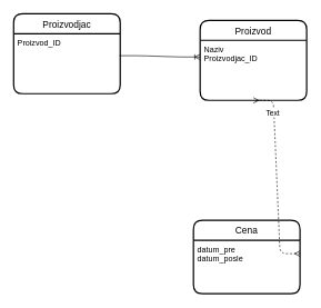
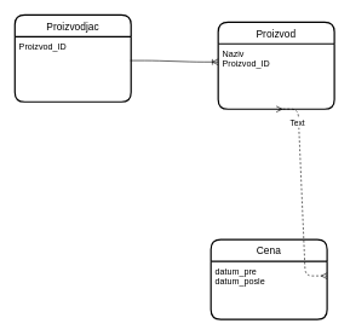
  <mxCell id="0" />
  <mxCell id="1" parent="0" />
  <mxCell id="2" value="Proizvodjac" style="swimlane;childLayout=stackLayout;horizontal=1;startSize=30;horizontalStack=0;rounded=1;fontSize=14;fontStyle=0;strokeWidth=2;resizeParent=0;resizeLast=1;shadow=0;dashed=0;align=center;" vertex="1" parent="1"><mxGeometry x="20" width="160" height="120" as="geometry" y="20" /></mxCell>
  <mxCell id="3" value="Proizvod_ID&#10;&#10;" style="align=left;strokeColor=none;fillColor=none;spacingLeft=4;fontSize=12;verticalAlign=top;resizable=0;rotatable=0;part=1;" vertex="1" parent="2"><mxGeometry y="30" width="160" height="90" as="geometry" /></mxCell>
  <mxCell id="4" value="" style="edgeStyle=entityRelationEdgeStyle;fontSize=12;html=1;endArrow=ERoneToMany;exitX=0.994;exitY=0.367;exitDx=0;exitDy=0;exitPerimeter=0;" edge="1" parent="1" source="3"><mxGeometry width="100" height="100" relative="1" as="geometry"><mxPoint x="210" y="75" as="sourcePoint" /><mxPoint x="300" y="85" as="targetPoint" /></mxGeometry></mxCell>
  <mxCell id="5" value="Proizvod" style="swimlane;childLayout=stackLayout;horizontal=1;startSize=30;horizontalStack=0;rounded=1;fontSize=14;fontStyle=0;strokeWidth=2;resizeParent=0;resizeLast=1;shadow=0;dashed=0;align=center;" vertex="1" parent="1"><mxGeometry x="300" y="30" width="160" height="120" as="geometry" /></mxCell>
- <mxCell id="6" value="Naziv&#10;Proizvodjac_ID" style="align=left;strokeColor=none;fillColor=none;spacingLeft=4;fontSize=12;verticalAlign=top;resizable=0;rotatable=0;part=1;" vertex="1" parent="5"><mxGeometry y="30" width="160" height="90" as="geometry" /></mxCell>
+ <mxCell id="6" value="Naziv&#10;Proizvod_ID" style="align=left;strokeColor=none;fillColor=none;spacingLeft=4;fontSize=12;verticalAlign=top;resizable=0;rotatable=0;part=1;" vertex="1" parent="5"><mxGeometry y="30" width="160" height="90" as="geometry" /></mxCell>
  <mxCell id="7" value="Cena" style="swimlane;childLayout=stackLayout;horizontal=1;startSize=30;horizontalStack=0;rounded=1;fontSize=14;fontStyle=0;strokeWidth=2;resizeParent=0;resizeLast=1;shadow=0;dashed=0;align=center;" vertex="1" parent="1"><mxGeometry x="290" y="330" width="160" height="110" as="geometry" /></mxCell>
  <mxCell id="8" value="datum_pre&#10;datum_posle" style="align=left;strokeColor=none;fillColor=none;spacingLeft=4;fontSize=12;verticalAlign=top;resizable=0;rotatable=0;part=1;" vertex="1" parent="7"><mxGeometry y="30" width="160" height="80" as="geometry" /></mxCell>
  <mxCell id="9" value="" style="edgeStyle=entityRelationEdgeStyle;fontSize=12;html=1;endArrow=ERmany;startArrow=ERmany;entryX=0.5;entryY=1;entryDx=0;entryDy=0;exitX=1;exitY=0.25;exitDx=0;exitDy=0;dashed=1;" edge="1" parent="1" source="8" target="6"><mxGeometry width="100" height="100" relative="1" as="geometry"><mxPoint x="359" y="290" as="sourcePoint" /><mxPoint x="410" y="170" as="targetPoint" /></mxGeometry></mxCell>
  <mxCell id="10" value="Text" style="edgeLabel;html=1;align=center;verticalAlign=middle;resizable=0;points=[];" vertex="1" connectable="0" parent="9"><mxGeometry x="0.67" y="2" relative="1" as="geometry"><mxPoint as="offset" /></mxGeometry></mxCell>
